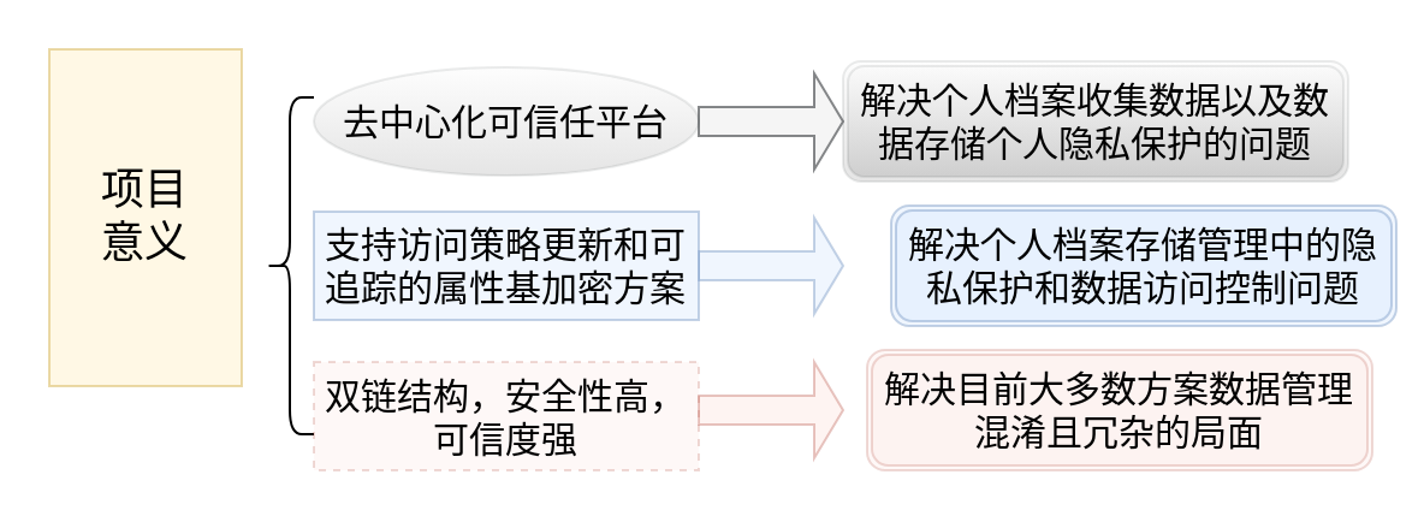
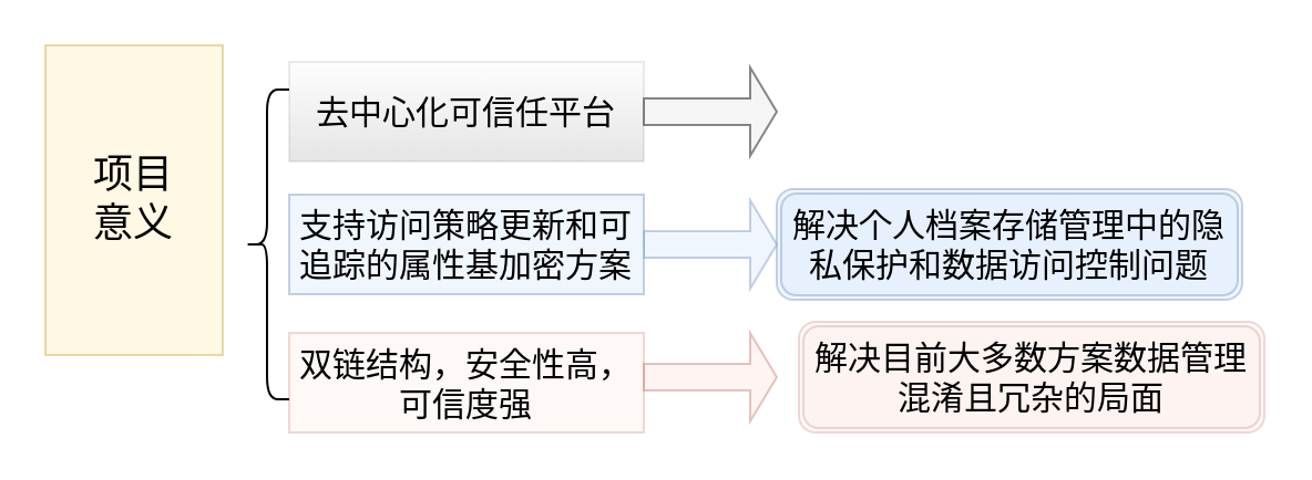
  <mxCell id="0" />
  <mxCell id="1" parent="0" />
  <mxCell id="2" value="&lt;font style=&quot;font-size: 18px;&quot;&gt;项目&lt;br&gt;意义&lt;/font&gt;" style="rounded=0;whiteSpace=wrap;html=1;fillColor=#fff2cc;strokeColor=#d6b656;opacity=50;" parent="1" vertex="1"><mxGeometry x="20" y="20" width="80" height="140" as="geometry" /></mxCell>
  <mxCell id="3" value="" style="shape=curlyBracket;whiteSpace=wrap;html=1;rounded=1;labelPosition=left;verticalLabelPosition=middle;align=right;verticalAlign=middle;" parent="1" vertex="1"><mxGeometry x="110" y="40" width="20" height="140" as="geometry" /></mxCell>
- <mxCell id="4" value="&lt;font style=&quot;font-size: 15px;&quot;&gt;解决个人档案收集数据以及数据存储个人隐私保护的问题&lt;/font&gt;" style="shape=ext;double=1;rounded=1;whiteSpace=wrap;html=1;fillColor=#eeeeee;strokeColor=#36393d;opacity=10;gradientColor=default;" parent="1" vertex="1"><mxGeometry x="350" y="25" width="210" height="50" as="geometry" /></mxCell>
- <mxCell id="5" value="&lt;font style=&quot;font-size: 15px;&quot;&gt;解决个人档案存储管理中的隐私保护和数据访问控制问题&lt;/font&gt;" style="shape=ext;double=1;rounded=1;whiteSpace=wrap;html=1;fillColor=#dae8fc;strokeColor=#6c8ebf;opacity=40;" parent="1" vertex="1"><mxGeometry x="370" y="85" width="210" height="50" as="geometry" /></mxCell>
+ <mxCell id="5" value="&lt;font style=&quot;font-size: 15px;&quot;&gt;解决个人档案存储管理中的隐私保护和数据访问控制问题&lt;/font&gt;" style="shape=ext;double=1;rounded=1;whiteSpace=wrap;html=1;fillColor=#dae8fc;strokeColor=#6c8ebf;opacity=40;" parent="1" vertex="1"><mxGeometry x="350" y="85" width="210" height="50" as="geometry" /></mxCell>
  <mxCell id="6" value="&lt;font style=&quot;font-size: 15px;&quot;&gt;解决目前大多数方案数据管理混淆且冗杂的局面&lt;/font&gt;" style="shape=ext;double=1;rounded=1;whiteSpace=wrap;html=1;fillColor=#fad9d5;strokeColor=#ae4132;opacity=20;" parent="1" vertex="1"><mxGeometry x="360" y="145" width="210" height="50" as="geometry" /></mxCell>
  <mxCell id="7" value="" style="shape=singleArrow;whiteSpace=wrap;html=1;fillColor=#eeeeee;strokeColor=#36393d;opacity=60;" parent="1" vertex="1"><mxGeometry x="290" y="30" width="60" height="40" as="geometry" /></mxCell>
  <mxCell id="8" value="" style="shape=singleArrow;whiteSpace=wrap;html=1;fillColor=#dae8fc;strokeColor=#6c8ebf;opacity=40;" parent="1" vertex="1"><mxGeometry x="290" y="90" width="60" height="40" as="geometry" /></mxCell>
  <mxCell id="9" value="" style="shape=singleArrow;whiteSpace=wrap;html=1;fillColor=#fad9d5;strokeColor=#ae4132;opacity=30;" parent="1" vertex="1"><mxGeometry x="290" y="150" width="60" height="40" as="geometry" /></mxCell>
- <mxCell id="10" value="&lt;font style=&quot;font-size: 15px;&quot;&gt;去中心化可信任平台&lt;/font&gt;" style="ellipse;html=1;whiteSpace=wrap;container=1;recursiveResize=0;collapsible=0;fillColor=#eeeeee;strokeColor=#36393d;opacity=10;gradientColor=default;" parent="1" vertex="1"><mxGeometry x="130" y="27.5" width="160" height="45" as="geometry" /></mxCell>
+ <mxCell id="10" value="&lt;font style=&quot;font-size: 15px;&quot;&gt;去中心化可信任平台&lt;/font&gt;" style="html=1;whiteSpace=wrap;container=1;recursiveResize=0;collapsible=0;fillColor=#eeeeee;strokeColor=#36393d;opacity=10;gradientColor=default;" parent="1" vertex="1"><mxGeometry x="130" y="27.5" width="160" height="45" as="geometry" /></mxCell>
  <mxCell id="11" value="&lt;font style=&quot;font-size: 15px;&quot;&gt;支持访问策略更新和可追踪的属性基加密方案&lt;/font&gt;" style="html=1;whiteSpace=wrap;container=1;recursiveResize=0;collapsible=0;fillColor=#dae8fc;strokeColor=#6c8ebf;opacity=40;" parent="1" vertex="1"><mxGeometry x="130" y="87.5" width="160" height="45" as="geometry" /></mxCell>
- <mxCell id="12" value="&lt;font style=&quot;font-size: 15px;&quot;&gt;双链结构，安全性高，可信度强&lt;/font&gt;" style="html=1;whiteSpace=wrap;container=1;recursiveResize=0;collapsible=0;fillColor=#fad9d5;strokeColor=#ae4132;opacity=20;dashed=1;" parent="1" vertex="1"><mxGeometry x="130" y="150" width="160" height="45" as="geometry" /></mxCell>
+ <mxCell id="12" value="&lt;font style=&quot;font-size: 15px;&quot;&gt;双链结构，安全性高，可信度强&lt;/font&gt;" style="html=1;whiteSpace=wrap;container=1;recursiveResize=0;collapsible=0;fillColor=#fad9d5;strokeColor=#ae4132;opacity=20;" parent="1" vertex="1"><mxGeometry x="130" y="150" width="160" height="45" as="geometry" /></mxCell>
